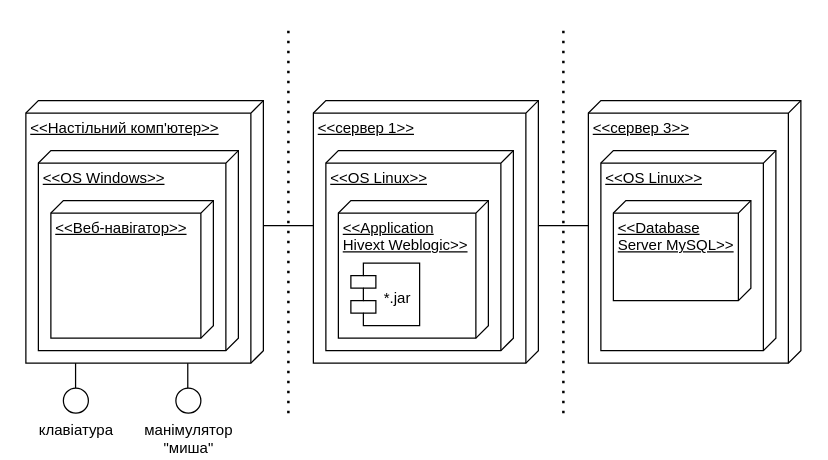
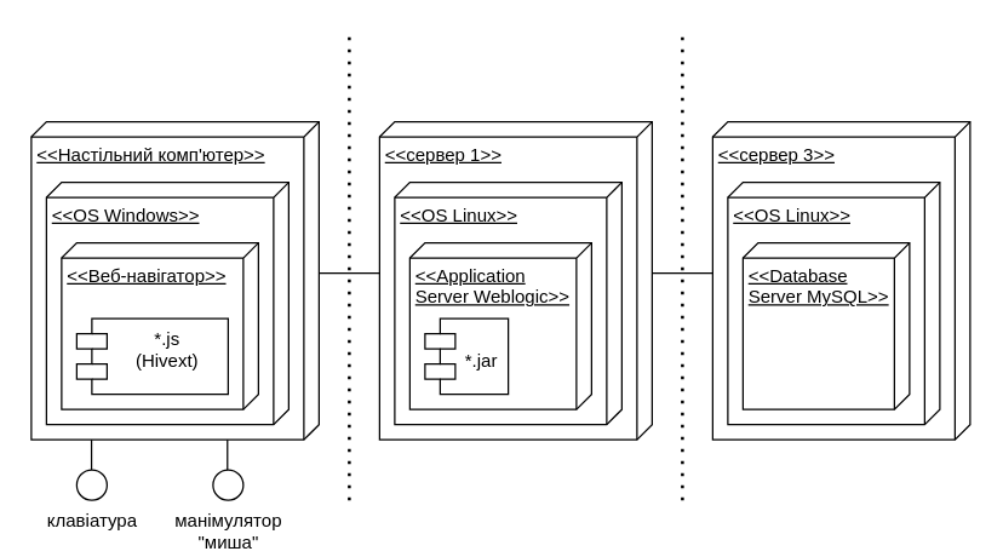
  <mxCell id="0" />
  <mxCell id="1" parent="0" />
  <mxCell id="2" value="&amp;lt;&amp;lt;Настільний комп'ютер&amp;gt;&amp;gt;" style="verticalAlign=top;align=left;spacingTop=8;spacingLeft=2;spacingRight=12;shape=cube;size=10;direction=south;fontStyle=4;html=1;" parent="1" vertex="1"><mxGeometry x="20" y="80" width="190" height="210" as="geometry" /></mxCell>
  <mxCell id="3" value="&amp;lt;&amp;lt;OS Windows&amp;gt;&amp;gt;" style="verticalAlign=top;align=left;spacingTop=8;spacingLeft=2;spacingRight=12;shape=cube;size=10;direction=south;fontStyle=4;html=1;" parent="1" vertex="1"><mxGeometry x="30" y="120" width="160" height="160" as="geometry" /></mxCell>
  <mxCell id="4" value="&amp;lt;&amp;lt;Веб-навігатор&amp;gt;&amp;gt;" style="verticalAlign=top;align=left;spacingTop=8;spacingLeft=2;spacingRight=12;shape=cube;size=10;direction=south;fontStyle=4;html=1;" parent="1" vertex="1"><mxGeometry x="40" y="160" width="130" height="110" as="geometry" /></mxCell>
  <mxCell id="5" value="&amp;lt;&amp;lt;сервер 1&amp;gt;&amp;gt;" style="verticalAlign=top;align=left;spacingTop=8;spacingLeft=2;spacingRight=12;shape=cube;size=10;direction=south;fontStyle=4;html=1;" parent="1" vertex="1"><mxGeometry x="250" y="80" width="180" height="210" as="geometry" /></mxCell>
+ <mxCell id="6" value="*.js&#10;(Hivext)" style="shape=module;align=left;spacingLeft=20;align=center;verticalAlign=top;" parent="1" vertex="1"><mxGeometry x="50" y="210" width="100" height="50" as="geometry" /></mxCell>
  <mxCell id="7" value="&amp;lt;&amp;lt;OS Linux&amp;gt;&amp;gt;" style="verticalAlign=top;align=left;spacingTop=8;spacingLeft=2;spacingRight=12;shape=cube;size=10;direction=south;fontStyle=4;html=1;" parent="1" vertex="1"><mxGeometry x="260" y="120" width="150" height="160" as="geometry" /></mxCell>
- <mxCell id="8" value="&amp;lt;&amp;lt;Application &lt;br&gt;Hivext Weblogic&amp;gt;&amp;gt;" style="verticalAlign=top;align=left;spacingTop=8;spacingLeft=2;spacingRight=12;shape=cube;size=10;direction=south;fontStyle=4;html=1;" parent="1" vertex="1"><mxGeometry x="270" y="160" width="120" height="110" as="geometry" /></mxCell>
+ <mxCell id="8" value="&amp;lt;&amp;lt;Application &lt;br&gt;Server Weblogic&amp;gt;&amp;gt;" style="verticalAlign=top;align=left;spacingTop=8;spacingLeft=2;spacingRight=12;shape=cube;size=10;direction=south;fontStyle=4;html=1;" parent="1" vertex="1"><mxGeometry x="270" y="160" width="120" height="110" as="geometry" /></mxCell>
  <mxCell id="9" value="&#10;*.jar" style="shape=module;align=left;spacingLeft=20;align=center;verticalAlign=top;" parent="1" vertex="1"><mxGeometry x="280" y="210" width="55" height="50" as="geometry" /></mxCell>
  <mxCell id="10" value="&amp;lt;&amp;lt;сервер 3&amp;gt;&amp;gt;" style="verticalAlign=top;align=left;spacingTop=8;spacingLeft=2;spacingRight=12;shape=cube;size=10;direction=south;fontStyle=4;html=1;" parent="1" vertex="1"><mxGeometry x="470" y="80" width="170" height="210" as="geometry" /></mxCell>
  <mxCell id="11" value="&amp;lt;&amp;lt;OS Linux&amp;gt;&amp;gt;" style="verticalAlign=top;align=left;spacingTop=8;spacingLeft=2;spacingRight=12;shape=cube;size=10;direction=south;fontStyle=4;html=1;" parent="1" vertex="1"><mxGeometry x="480" y="120" width="140" height="160" as="geometry" /></mxCell>
- <mxCell id="12" value="&amp;lt;&amp;lt;Database &lt;br&gt;Server MySQL&amp;gt;&amp;gt;" style="verticalAlign=top;align=left;spacingTop=8;spacingLeft=2;spacingRight=12;shape=cube;size=10;direction=south;fontStyle=4;html=1;" parent="1" vertex="1"><mxGeometry x="490" y="160" width="110" height="80" as="geometry" /></mxCell>
+ <mxCell id="12" value="&amp;lt;&amp;lt;Database &lt;br&gt;Server MySQL&amp;gt;&amp;gt;" style="verticalAlign=top;align=left;spacingTop=8;spacingLeft=2;spacingRight=12;shape=cube;size=10;direction=south;fontStyle=4;html=1;" parent="1" vertex="1"><mxGeometry x="490" y="160" width="110" height="110" as="geometry" /></mxCell>
  <mxCell id="13" value="" style="endArrow=none;dashed=1;html=1;dashPattern=1 3;strokeWidth=2;rounded=0;" parent="1" edge="1"><mxGeometry width="50" height="50" relative="1" as="geometry"><mxPoint x="230" y="330" as="sourcePoint" /><mxPoint x="230" y="20" as="targetPoint" /></mxGeometry></mxCell>
  <mxCell id="14" value="" style="endArrow=none;dashed=1;html=1;dashPattern=1 3;strokeWidth=2;rounded=0;" parent="1" edge="1"><mxGeometry width="50" height="50" relative="1" as="geometry"><mxPoint x="450" y="330" as="sourcePoint" /><mxPoint x="450" y="20" as="targetPoint" /></mxGeometry></mxCell>
  <mxCell id="15" value="" style="endArrow=none;html=1;rounded=0;entryX=0;entryY=0;entryDx=100;entryDy=0;entryPerimeter=0;" parent="1" target="2" edge="1"><mxGeometry width="50" height="50" relative="1" as="geometry"><mxPoint x="250" y="180" as="sourcePoint" /><mxPoint x="330" y="160" as="targetPoint" /></mxGeometry></mxCell>
  <mxCell id="16" value="" style="endArrow=none;html=1;rounded=0;entryX=0;entryY=0;entryDx=100;entryDy=0;entryPerimeter=0;" parent="1" edge="1"><mxGeometry width="50" height="50" relative="1" as="geometry"><mxPoint x="470" y="180" as="sourcePoint" /><mxPoint x="430" y="180" as="targetPoint" /></mxGeometry></mxCell>
  <mxCell id="17" value="" style="endArrow=none;html=1;rounded=0;" parent="1" edge="1"><mxGeometry width="50" height="50" relative="1" as="geometry"><mxPoint x="59.76" y="290" as="sourcePoint" /><mxPoint x="59.76" y="310" as="targetPoint" /></mxGeometry></mxCell>
  <mxCell id="18" value="" style="endArrow=none;html=1;rounded=0;" parent="1" edge="1"><mxGeometry width="50" height="50" relative="1" as="geometry"><mxPoint x="149.52" y="290" as="sourcePoint" /><mxPoint x="149.52" y="310" as="targetPoint" /></mxGeometry></mxCell>
  <mxCell id="19" value="клавіатура" style="verticalLabelPosition=bottom;verticalAlign=top;html=1;shape=mxgraph.flowchart.on-page_reference;" parent="1" vertex="1"><mxGeometry x="50" y="310" width="20" height="20" as="geometry" /></mxCell>
  <mxCell id="20" value="манімулятор&lt;br&gt;&quot;миша&quot;" style="verticalLabelPosition=bottom;verticalAlign=top;html=1;shape=mxgraph.flowchart.on-page_reference;" parent="1" vertex="1"><mxGeometry x="140" y="310" width="20" height="20" as="geometry" /></mxCell>
